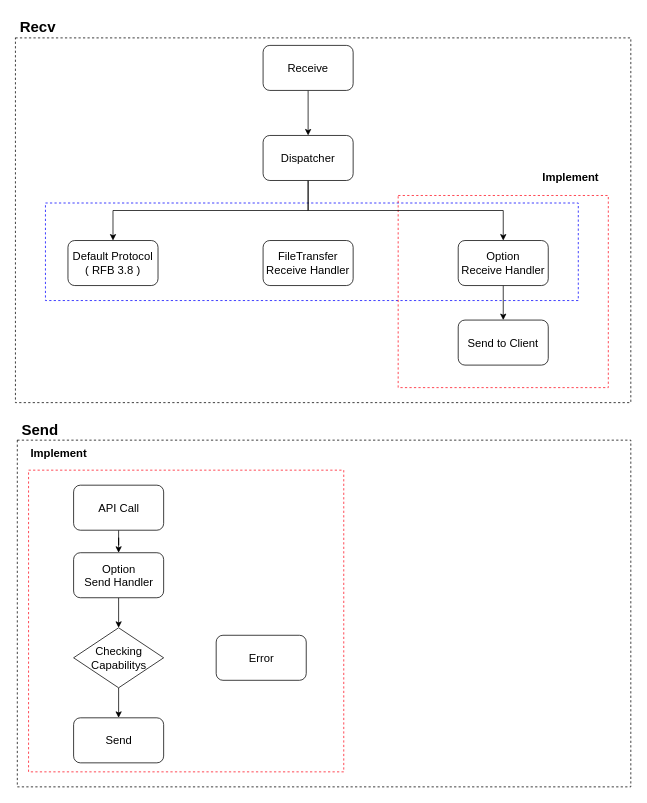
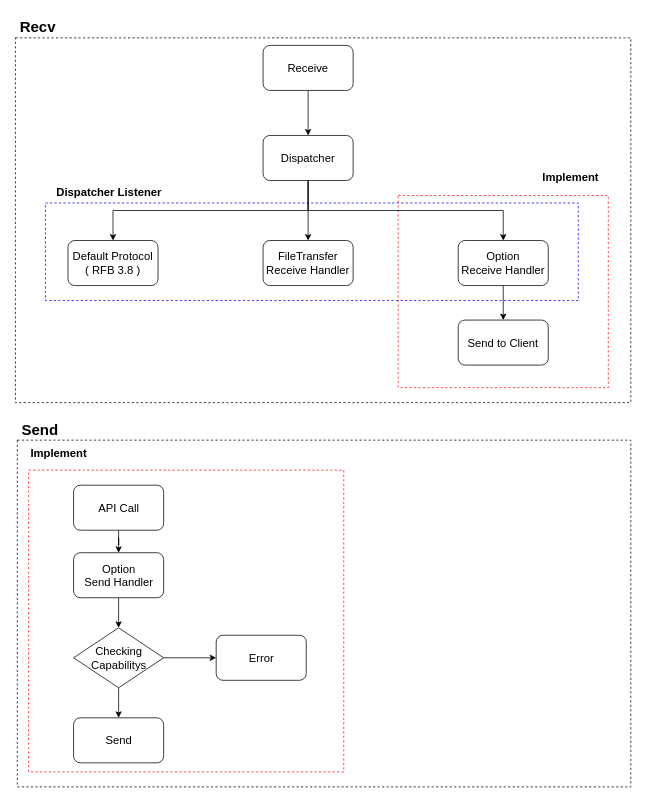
  <mxCell id="0" />
  <mxCell id="1" parent="0" />
  <mxCell id="2" value="" style="rounded=0;whiteSpace=wrap;html=1;dashed=1;fillColor=none;" parent="1" vertex="1"><mxGeometry x="22.5" y="586" width="817.5" height="462" as="geometry" /></mxCell>
  <mxCell id="3" value="" style="rounded=0;whiteSpace=wrap;html=1;dashed=1;fillColor=none;" parent="1" vertex="1"><mxGeometry x="20" y="50" width="820" height="486" as="geometry" /></mxCell>
  <mxCell id="4" value="" style="rounded=0;whiteSpace=wrap;html=1;dashed=1;fillColor=none;strokeColor=#FF0F1F;" parent="1" vertex="1"><mxGeometry x="37.5" y="626" width="420" height="402" as="geometry" /></mxCell>
  <mxCell id="5" value="" style="rounded=0;whiteSpace=wrap;html=1;dashed=1;fillColor=none;fontSize=15;strokeColor=#0000FF;" parent="1" vertex="1"><mxGeometry x="60" y="270" width="710" height="130" as="geometry" /></mxCell>
  <mxCell id="6" value="" style="rounded=0;whiteSpace=wrap;html=1;dashed=1;fillColor=none;strokeColor=#FF0F1F;" parent="1" vertex="1"><mxGeometry x="530" y="260" width="280" height="256" as="geometry" /></mxCell>
  <mxCell id="7" style="edgeStyle=orthogonalEdgeStyle;rounded=0;orthogonalLoop=1;jettySize=auto;html=1;fontSize=15;" parent="1" source="8" target="12" edge="1"><mxGeometry relative="1" as="geometry" /></mxCell>
  <mxCell id="8" value="Receive" style="rounded=1;whiteSpace=wrap;html=1;fontSize=15;" parent="1" vertex="1"><mxGeometry x="350" y="60" width="120" height="60" as="geometry" /></mxCell>
+ <mxCell id="9" style="edgeStyle=orthogonalEdgeStyle;rounded=0;orthogonalLoop=1;jettySize=auto;html=1;fontSize=15;" parent="1" source="12" target="13" edge="1"><mxGeometry relative="1" as="geometry" /></mxCell>
  <mxCell id="10" style="edgeStyle=orthogonalEdgeStyle;rounded=0;orthogonalLoop=1;jettySize=auto;html=1;fontSize=15;" parent="1" source="12" target="16" edge="1"><mxGeometry relative="1" as="geometry"><Array as="points"><mxPoint x="410" y="280" /><mxPoint x="150" y="280" /></Array></mxGeometry></mxCell>
  <mxCell id="11" style="edgeStyle=orthogonalEdgeStyle;rounded=0;orthogonalLoop=1;jettySize=auto;html=1;entryX=0.5;entryY=0;entryDx=0;entryDy=0;fontSize=15;" parent="1" source="12" target="15" edge="1"><mxGeometry relative="1" as="geometry"><Array as="points"><mxPoint x="410" y="280" /><mxPoint x="670" y="280" /></Array></mxGeometry></mxCell>
  <mxCell id="12" value="Dispatcher" style="rounded=1;whiteSpace=wrap;html=1;fontSize=15;" parent="1" vertex="1"><mxGeometry x="350" y="180" width="120" height="60" as="geometry" /></mxCell>
  <mxCell id="13" value="FileTransfer&lt;br style=&quot;font-size: 15px;&quot;&gt;Receive Handler" style="rounded=1;whiteSpace=wrap;html=1;fontSize=15;" parent="1" vertex="1"><mxGeometry x="350" y="320" width="120" height="60" as="geometry" /></mxCell>
  <mxCell id="14" style="edgeStyle=orthogonalEdgeStyle;rounded=0;orthogonalLoop=1;jettySize=auto;html=1;entryX=0.5;entryY=0;entryDx=0;entryDy=0;" edge="1" parent="1" source="15" target="17"><mxGeometry relative="1" as="geometry" /></mxCell>
  <mxCell id="15" value="Option&lt;br style=&quot;font-size: 15px;&quot;&gt;Receive Handler" style="rounded=1;whiteSpace=wrap;html=1;fontSize=15;" parent="1" vertex="1"><mxGeometry x="610" y="320" width="120" height="60" as="geometry" /></mxCell>
  <mxCell id="16" value="Default Protocol&lt;div style=&quot;font-size: 15px;&quot;&gt;( RFB 3.8 )&lt;/div&gt;" style="rounded=1;whiteSpace=wrap;html=1;fontSize=15;" parent="1" vertex="1"><mxGeometry x="90" y="320" width="120" height="60" as="geometry" /></mxCell>
  <mxCell id="17" value="Send to Client" style="rounded=1;whiteSpace=wrap;html=1;fontSize=15;" parent="1" vertex="1"><mxGeometry x="610" y="426" width="120" height="60" as="geometry" /></mxCell>
+ <mxCell id="18" value="Dispatcher Listener" style="text;html=1;align=center;verticalAlign=middle;whiteSpace=wrap;rounded=0;fontSize=15;fontStyle=1" parent="1" vertex="1"><mxGeometry x="60" y="240" width="170" height="30" as="geometry" /></mxCell>
  <mxCell id="19" value="Implement" style="text;html=1;align=center;verticalAlign=middle;whiteSpace=wrap;rounded=0;fontSize=15;fontStyle=1" parent="1" vertex="1"><mxGeometry x="720" y="220" width="80" height="30" as="geometry" /></mxCell>
  <mxCell id="20" style="edgeStyle=orthogonalEdgeStyle;rounded=0;orthogonalLoop=1;jettySize=auto;html=1;fontSize=15;" parent="1" source="21" target="23" edge="1"><mxGeometry relative="1" as="geometry" /></mxCell>
  <mxCell id="21" value="API Call" style="rounded=1;whiteSpace=wrap;html=1;fontSize=15;" parent="1" vertex="1"><mxGeometry x="97.5" y="646" width="120" height="60" as="geometry" /></mxCell>
  <mxCell id="22" style="edgeStyle=orthogonalEdgeStyle;rounded=0;orthogonalLoop=1;jettySize=auto;html=1;fontSize=15;" parent="1" source="23" target="26" edge="1"><mxGeometry relative="1" as="geometry" /></mxCell>
  <mxCell id="23" value="Option&lt;br style=&quot;font-size: 15px;&quot;&gt;&lt;span style=&quot;background-color: initial; font-size: 15px;&quot;&gt;Send Handler&lt;/span&gt;" style="rounded=1;whiteSpace=wrap;html=1;fontSize=15;" parent="1" vertex="1"><mxGeometry x="97.5" y="736" width="120" height="60" as="geometry" /></mxCell>
  <mxCell id="24" style="edgeStyle=orthogonalEdgeStyle;rounded=0;orthogonalLoop=1;jettySize=auto;html=1;fontSize=15;" parent="1" source="26" target="27" edge="1"><mxGeometry relative="1" as="geometry" /></mxCell>
+ <mxCell id="25" style="edgeStyle=orthogonalEdgeStyle;rounded=0;orthogonalLoop=1;jettySize=auto;html=1;fontSize=15;" parent="1" source="26" target="28" edge="1"><mxGeometry relative="1" as="geometry" /></mxCell>
  <mxCell id="26" value="Checking&lt;br style=&quot;font-size: 15px;&quot;&gt;Capabilitys" style="rhombus;whiteSpace=wrap;html=1;fontSize=15;" parent="1" vertex="1"><mxGeometry x="97.5" y="836" width="120" height="80" as="geometry" /></mxCell>
  <mxCell id="27" value="Send" style="rounded=1;whiteSpace=wrap;html=1;fontSize=15;" parent="1" vertex="1"><mxGeometry x="97.5" y="956" width="120" height="60" as="geometry" /></mxCell>
  <mxCell id="28" value="Error" style="rounded=1;whiteSpace=wrap;html=1;fontSize=15;" parent="1" vertex="1"><mxGeometry x="287.5" y="846" width="120" height="60" as="geometry" /></mxCell>
  <mxCell id="29" value="Implement" style="text;html=1;align=center;verticalAlign=middle;whiteSpace=wrap;rounded=0;fontStyle=1;fontSize=15;" parent="1" vertex="1"><mxGeometry x="37.5" y="588" width="80" height="30" as="geometry" /></mxCell>
  <mxCell id="30" value="Send" style="text;html=1;align=center;verticalAlign=middle;whiteSpace=wrap;rounded=0;fontSize=20;fontStyle=1" parent="1" vertex="1"><mxGeometry x="22.5" y="556" width="60" height="30" as="geometry" /></mxCell>
  <mxCell id="31" value="Recv" style="text;html=1;align=center;verticalAlign=middle;whiteSpace=wrap;rounded=0;fontSize=20;fontStyle=1" parent="1" vertex="1"><mxGeometry x="20" y="20" width="60" height="30" as="geometry" /></mxCell>
